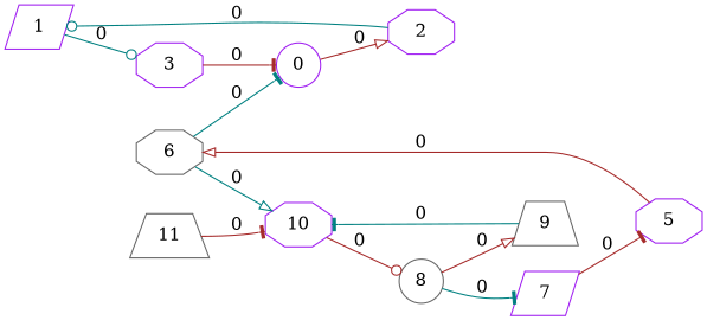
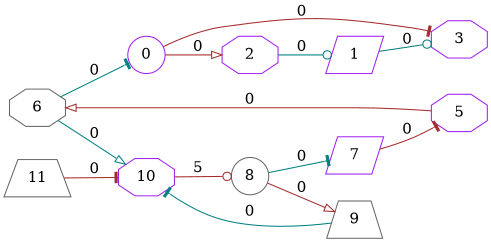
  digraph {
    rankdir=LR
    node [color=purple shape=octagon]
    edge [arrowhead=tee color=brown]
    1 [shape=parallelogram]
    3
    n3 [label=0 shape=circle]
    8 [color=gray40 shape=circle]
    10
    7 [shape=parallelogram]
    9 [color=gray40 shape=trapezium]
    11 [color=gray40 shape=trapezium]
    2
    6 [color=gray40]
    5
    1 -> 3 [arrowhead=odot color=teal label=0]
-   3 -> n3 [label=0]
+   n3 -> 3 [label=0]
    n3 -> 2 [arrowhead=onormal label=0]
    8 -> 7 [color=teal label=0]
    8 -> 9 [arrowhead=onormal label=0]
-   10 -> 8 [arrowhead=odot label=0]
+   10 -> 8 [arrowhead=odot label=5]
    7 -> 5 [label=0]
    9 -> 10 [color=teal label=0]
    11 -> 10 [label=0]
    2 -> 1 [arrowhead=odot color=teal label=0]
    6 -> n3 [color=teal label=0]
    6 -> 10 [arrowhead=onormal color=teal label=0]
    5 -> 6 [arrowhead=onormal label=0]
  }
